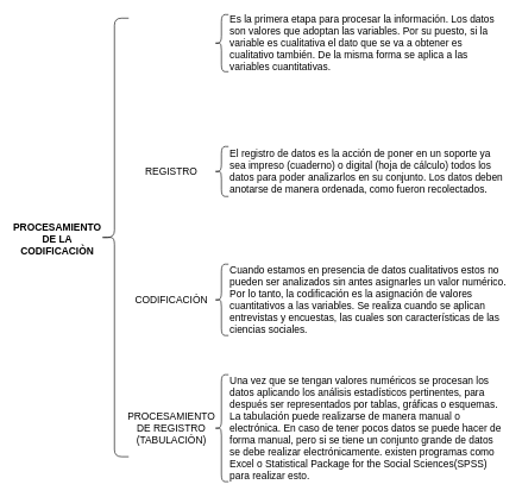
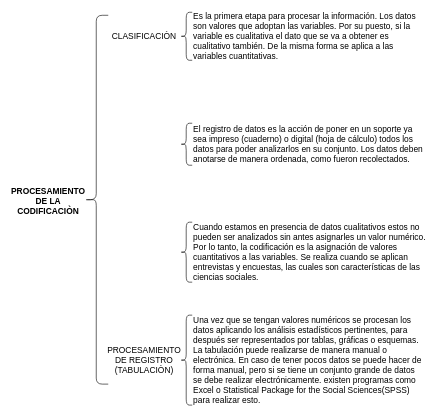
  <mxCell id="0" />
  <mxCell id="1" parent="0" />
  <mxCell id="2" value="&lt;font style=&quot;font-size: 14px&quot;&gt;&lt;b&gt;PROCESAMIENTO DE LA CODIFICACIÒN&lt;/b&gt;&lt;/font&gt;" style="rounded=0;whiteSpace=wrap;html=1;fillColor=none;strokeColor=none;align=center;" vertex="1" parent="1"><mxGeometry x="20" y="300" width="120" height="70" as="geometry" /></mxCell>
  <mxCell id="3" value="" style="shape=curlyBracket;whiteSpace=wrap;html=1;rounded=1;" vertex="1" parent="1"><mxGeometry x="140" y="25" width="40" height="615" as="geometry" /></mxCell>
- <mxCell id="5" value="&lt;font style=&quot;font-size: 14px&quot;&gt;REGISTRO&lt;/font&gt;" style="rounded=0;whiteSpace=wrap;html=1;fillColor=none;strokeColor=none;" vertex="1" parent="1"><mxGeometry x="180" y="210" width="120" height="60" as="geometry" /></mxCell>
- <mxCell id="6" value="&lt;font style=&quot;font-size: 14px&quot;&gt;CODIFICACIÒN&lt;/font&gt;" style="rounded=0;whiteSpace=wrap;html=1;strokeColor=none;fillColor=none;" vertex="1" parent="1"><mxGeometry x="180" y="390" width="120" height="60" as="geometry" /></mxCell>
+ <mxCell id="4" value="&lt;font style=&quot;font-size: 14px&quot;&gt;CLASIFICACIÒN&lt;/font&gt;" style="rounded=0;whiteSpace=wrap;html=1;fillColor=none;strokeColor=none;" vertex="1" parent="1"><mxGeometry x="180" y="30" width="120" height="60" as="geometry" /></mxCell>
  <mxCell id="7" value="&lt;font style=&quot;font-size: 14px&quot;&gt;PROCESAMIENTO DE REGISTRO (TABULACIÒN)&lt;/font&gt;" style="rounded=0;whiteSpace=wrap;html=1;strokeColor=none;fillColor=none;" vertex="1" parent="1"><mxGeometry x="180" y="570" width="120" height="60" as="geometry" /></mxCell>
  <mxCell id="8" value="" style="shape=curlyBracket;whiteSpace=wrap;html=1;rounded=1;" vertex="1" parent="1"><mxGeometry x="300" y="20" width="20" height="80" as="geometry" /></mxCell>
  <mxCell id="9" value="" style="shape=curlyBracket;whiteSpace=wrap;html=1;rounded=1;size=0.5;" vertex="1" parent="1"><mxGeometry x="300" y="205" width="20" height="70" as="geometry" /></mxCell>
  <mxCell id="10" value="" style="shape=curlyBracket;whiteSpace=wrap;html=1;rounded=1;" vertex="1" parent="1"><mxGeometry x="300" y="370" width="20" height="100" as="geometry" /></mxCell>
  <mxCell id="11" value="" style="shape=curlyBracket;whiteSpace=wrap;html=1;rounded=1;" vertex="1" parent="1"><mxGeometry x="300" y="525" width="20" height="150" as="geometry" /></mxCell>
  <mxCell id="12" value="&lt;font style=&quot;font-size: 14px&quot;&gt;Es la primera etapa para procesar la información. Los datos son valores que adoptan las variables. Por su puesto, si la variable es cualitativa el dato que se va a obtener es cualitativo también. De la misma forma se aplica a las variables cuantitativas.&amp;nbsp;&lt;/font&gt;" style="rounded=0;whiteSpace=wrap;html=1;align=left;fillColor=none;strokeColor=none;" vertex="1" parent="1"><mxGeometry x="320" y="20" width="390" height="80" as="geometry" /></mxCell>
  <mxCell id="13" value="&lt;font style=&quot;font-size: 14px&quot;&gt;El registro de datos es la acción de poner en un soporte ya sea impreso (cuaderno) o digital (hoja de cálculo) todos los datos para poder analizarlos en su conjunto. Los datos deben anotarse de manera ordenada, como fueron recolectados.&lt;/font&gt;" style="rounded=0;whiteSpace=wrap;html=1;align=left;fillColor=none;strokeColor=none;" vertex="1" parent="1"><mxGeometry x="320" y="205" width="390" height="70" as="geometry" /></mxCell>
  <mxCell id="14" value="&lt;font style=&quot;font-size: 14px&quot;&gt;Cuando estamos en presencia de datos cualitativos estos no pueden ser analizados sin antes asignarles un valor numérico. Por lo tanto, la codificación es la asignación de valores cuantitativos a las variables. Se realiza cuando se aplican entrevistas y encuestas, las cuales son características de las ciencias sociales.&lt;br&gt;&lt;/font&gt;" style="rounded=0;whiteSpace=wrap;html=1;align=left;fillColor=none;strokeColor=none;" vertex="1" parent="1"><mxGeometry x="320" y="375" width="390" height="90" as="geometry" /></mxCell>
  <mxCell id="15" value="&lt;font style=&quot;font-size: 14px&quot;&gt;Una vez que se tengan valores numéricos se procesan los datos aplicando los análisis estadísticos pertinentes, para después ser representados por tablas, gráficas o esquemas. La tabulación puede realizarse de manera manual o electrónica. En caso de tener pocos datos se puede hacer de forma manual, pero si se tiene un conjunto grande de datos se debe realizar electrónicamente. existen programas como Excel o&amp;nbsp;Statistical Package for the Social Sciences(SPSS) para realizar esto.&lt;/font&gt;" style="rounded=0;whiteSpace=wrap;html=1;align=left;strokeColor=none;fillColor=none;" vertex="1" parent="1"><mxGeometry x="320" y="545" width="390" height="110" as="geometry" /></mxCell>
